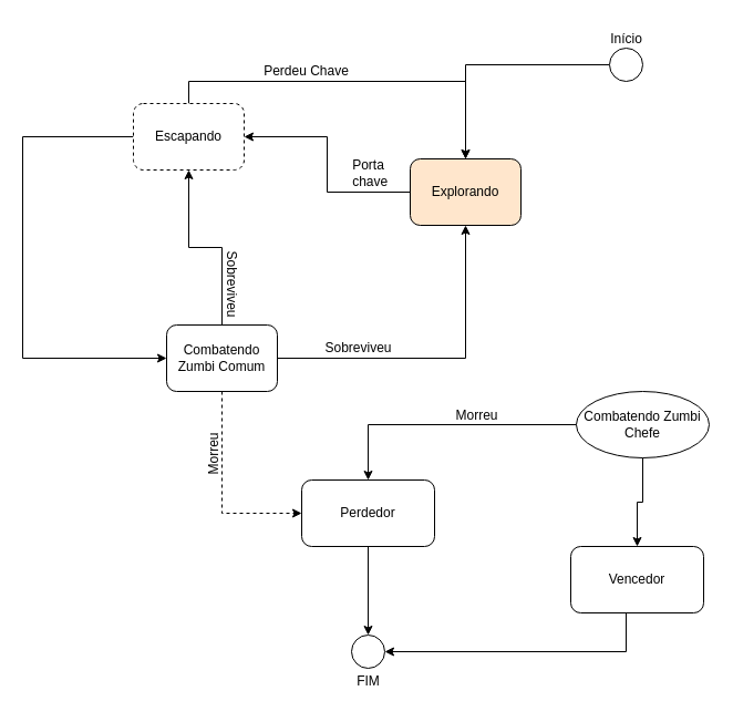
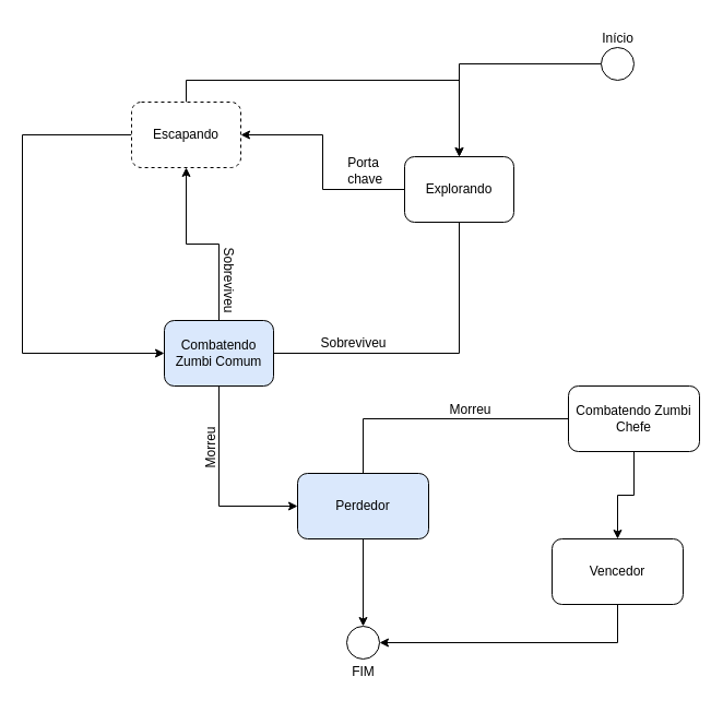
  <mxCell id="0" />
  <mxCell id="1" parent="0" />
  <mxCell id="2" style="edgeStyle=orthogonalEdgeStyle;rounded=0;orthogonalLoop=1;jettySize=auto;html=1;entryX=0.5;entryY=0;entryDx=0;entryDy=0;" edge="1" parent="1" source="3" target="5"><mxGeometry relative="1" as="geometry" /></mxCell>
  <mxCell id="3" value="" style="ellipse;whiteSpace=wrap;html=1;aspect=fixed;" vertex="1" parent="1"><mxGeometry x="550" y="43" width="30" height="30" as="geometry" /></mxCell>
  <mxCell id="4" style="edgeStyle=orthogonalEdgeStyle;rounded=0;orthogonalLoop=1;jettySize=auto;html=1;entryX=1;entryY=0.5;entryDx=0;entryDy=0;" edge="1" parent="1" source="5" target="9"><mxGeometry relative="1" as="geometry" /></mxCell>
- <mxCell id="5" value="Explorando" style="rounded=1;whiteSpace=wrap;html=1;fillColor=#ffe6cc;" vertex="1" parent="1"><mxGeometry x="370" y="143" width="100" height="60" as="geometry" /></mxCell>
+ <mxCell id="5" value="Explorando" style="rounded=1;whiteSpace=wrap;html=1;" vertex="1" parent="1"><mxGeometry x="370" y="143" width="100" height="60" as="geometry" /></mxCell>
  <mxCell id="6" value="Porta&lt;div&gt;&amp;nbsp;chave&lt;/div&gt;" style="text;html=1;align=center;verticalAlign=middle;resizable=0;points=[];autosize=1;strokeColor=none;fillColor=none;" vertex="1" parent="1"><mxGeometry x="292" y="136" width="80" height="40" as="geometry" /></mxCell>
  <mxCell id="7" style="edgeStyle=orthogonalEdgeStyle;rounded=0;orthogonalLoop=1;jettySize=auto;html=1;entryX=0;entryY=0.5;entryDx=0;entryDy=0;exitX=0;exitY=0.5;exitDx=0;exitDy=0;" edge="1" parent="1" source="9" target="14"><mxGeometry relative="1" as="geometry"><Array as="points"><mxPoint x="20" y="123" /><mxPoint x="20" y="323" /></Array></mxGeometry></mxCell>
  <mxCell id="8" style="edgeStyle=orthogonalEdgeStyle;rounded=0;orthogonalLoop=1;jettySize=auto;html=1;entryX=0.5;entryY=0;entryDx=0;entryDy=0;exitX=0.5;exitY=0;exitDx=0;exitDy=0;" edge="1" parent="1" source="9" target="5"><mxGeometry relative="1" as="geometry" /></mxCell>
  <mxCell id="9" value="Escapando" style="rounded=1;whiteSpace=wrap;html=1;dashed=1;" vertex="1" parent="1"><mxGeometry x="120" y="93" width="100" height="60" as="geometry" /></mxCell>
  <mxCell id="10" value="Início" style="text;html=1;align=center;verticalAlign=middle;resizable=0;points=[];autosize=1;strokeColor=none;fillColor=none;" vertex="1" parent="1"><mxGeometry x="540" y="20" width="50" height="30" as="geometry" /></mxCell>
  <mxCell id="11" style="edgeStyle=orthogonalEdgeStyle;rounded=0;orthogonalLoop=1;jettySize=auto;html=1;entryX=0.5;entryY=1;entryDx=0;entryDy=0;" edge="1" parent="1" source="14" target="9"><mxGeometry relative="1" as="geometry" /></mxCell>
- <mxCell id="12" style="edgeStyle=orthogonalEdgeStyle;rounded=0;orthogonalLoop=1;jettySize=auto;html=1;entryX=0.5;entryY=1;entryDx=0;entryDy=0;" edge="1" parent="1" source="14" target="5"><mxGeometry relative="1" as="geometry" /></mxCell>
- <mxCell id="13" style="edgeStyle=orthogonalEdgeStyle;rounded=0;orthogonalLoop=1;jettySize=auto;html=1;entryX=0;entryY=0.5;entryDx=0;entryDy=0;exitX=0.5;exitY=1;exitDx=0;exitDy=0;dashed=1;" edge="1" parent="1" source="14" target="25"><mxGeometry relative="1" as="geometry" /></mxCell>
- <mxCell id="14" value="Combatendo Zumbi Comum" style="rounded=1;whiteSpace=wrap;html=1;" vertex="1" parent="1"><mxGeometry x="150" y="293" width="100" height="60" as="geometry" /></mxCell>
+ <mxCell id="12" style="edgeStyle=orthogonalEdgeStyle;rounded=0;orthogonalLoop=1;jettySize=auto;html=1;entryX=0.5;entryY=1;entryDx=0;entryDy=0;endArrow=none;" edge="1" parent="1" source="14" target="5"><mxGeometry relative="1" as="geometry" /></mxCell>
+ <mxCell id="13" style="edgeStyle=orthogonalEdgeStyle;rounded=0;orthogonalLoop=1;jettySize=auto;html=1;entryX=0;entryY=0.5;entryDx=0;entryDy=0;exitX=0.5;exitY=1;exitDx=0;exitDy=0;" edge="1" parent="1" source="14" target="25"><mxGeometry relative="1" as="geometry" /></mxCell>
+ <mxCell id="14" value="Combatendo Zumbi Comum" style="rounded=1;whiteSpace=wrap;html=1;fillColor=#dae8fc;" vertex="1" parent="1"><mxGeometry x="150" y="293" width="100" height="60" as="geometry" /></mxCell>
  <mxCell id="15" value="" style="ellipse;whiteSpace=wrap;html=1;aspect=fixed;" vertex="1" parent="1"><mxGeometry x="317" y="573" width="30" height="30" as="geometry" /></mxCell>
  <mxCell id="16" value="FIM" style="text;html=1;align=center;verticalAlign=middle;resizable=0;points=[];autosize=1;strokeColor=none;fillColor=none;" vertex="1" parent="1"><mxGeometry x="312" y="600" width="40" height="30" as="geometry" /></mxCell>
  <mxCell id="17" value="Morreu" style="text;html=1;align=center;verticalAlign=middle;resizable=0;points=[];autosize=1;strokeColor=none;fillColor=none;rotation=-90;" vertex="1" parent="1"><mxGeometry x="163" y="395" width="60" height="30" as="geometry" /></mxCell>
  <mxCell id="18" value="Sobreviveu" style="text;html=1;align=center;verticalAlign=middle;resizable=0;points=[];autosize=1;strokeColor=none;fillColor=none;rotation=90;" vertex="1" parent="1"><mxGeometry x="169" y="241" width="80" height="30" as="geometry" /></mxCell>
- <mxCell id="19" value="Perdeu Chave" style="text;html=1;align=center;verticalAlign=middle;resizable=0;points=[];autosize=1;strokeColor=none;fillColor=none;" vertex="1" parent="1"><mxGeometry x="226" y="49" width="100" height="30" as="geometry" /></mxCell>
  <mxCell id="20" value="Sobreviveu" style="text;html=1;align=center;verticalAlign=middle;resizable=0;points=[];autosize=1;strokeColor=none;fillColor=none;" vertex="1" parent="1"><mxGeometry x="283" y="299" width="80" height="30" as="geometry" /></mxCell>
- <mxCell id="21" value="Combatendo Zumbi Chefe" style="ellipse;whiteSpace=wrap;html=1;" vertex="1" parent="1"><mxGeometry x="520" y="353" width="120" height="60" as="geometry" /></mxCell>
+ <mxCell id="21" value="Combatendo Zumbi Chefe" style="rounded=1;whiteSpace=wrap;html=1;" vertex="1" parent="1"><mxGeometry x="520" y="353" width="120" height="60" as="geometry" /></mxCell>
  <mxCell id="22" style="edgeStyle=orthogonalEdgeStyle;rounded=0;orthogonalLoop=1;jettySize=auto;html=1;entryX=1;entryY=0.5;entryDx=0;entryDy=0;" edge="1" parent="1" source="23" target="15"><mxGeometry relative="1" as="geometry"><Array as="points"><mxPoint x="565" y="588" /></Array></mxGeometry></mxCell>
- <mxCell id="23" value="Vencedor" style="rounded=1;whiteSpace=wrap;html=1;" vertex="1" parent="1"><mxGeometry x="515" y="493" width="120" height="60" as="geometry" /></mxCell>
+ <mxCell id="23" value="Vencedor" style="rounded=1;whiteSpace=wrap;html=1;" vertex="1" parent="1"><mxGeometry x="505" y="493" width="120" height="60" as="geometry" /></mxCell>
  <mxCell id="24" style="edgeStyle=orthogonalEdgeStyle;rounded=0;orthogonalLoop=1;jettySize=auto;html=1;entryX=0.5;entryY=0;entryDx=0;entryDy=0;" edge="1" parent="1" source="25" target="15"><mxGeometry relative="1" as="geometry" /></mxCell>
- <mxCell id="25" value="Perdedor" style="rounded=1;whiteSpace=wrap;html=1;" vertex="1" parent="1"><mxGeometry x="272" y="433" width="120" height="60" as="geometry" /></mxCell>
- <mxCell id="26" style="edgeStyle=orthogonalEdgeStyle;rounded=0;orthogonalLoop=1;jettySize=auto;html=1;entryX=0.5;entryY=0;entryDx=0;entryDy=0;" edge="1" parent="1" source="21" target="25"><mxGeometry relative="1" as="geometry" /></mxCell>
+ <mxCell id="25" value="Perdedor" style="rounded=1;whiteSpace=wrap;html=1;fillColor=#dae8fc;" vertex="1" parent="1"><mxGeometry x="272" y="433" width="120" height="60" as="geometry" /></mxCell>
+ <mxCell id="26" style="edgeStyle=orthogonalEdgeStyle;rounded=0;orthogonalLoop=1;jettySize=auto;html=1;entryX=0.5;entryY=0;entryDx=0;entryDy=0;endArrow=none;" edge="1" parent="1" source="21" target="25"><mxGeometry relative="1" as="geometry" /></mxCell>
  <mxCell id="27" style="edgeStyle=orthogonalEdgeStyle;rounded=0;orthogonalLoop=1;jettySize=auto;html=1;entryX=0.5;entryY=0;entryDx=0;entryDy=0;" edge="1" parent="1" source="21" target="23"><mxGeometry relative="1" as="geometry" /></mxCell>
  <mxCell id="28" value="Morreu" style="text;html=1;align=center;verticalAlign=middle;resizable=0;points=[];autosize=1;strokeColor=none;fillColor=none;rotation=0;" vertex="1" parent="1"><mxGeometry x="400" y="360" width="60" height="30" as="geometry" /></mxCell>
